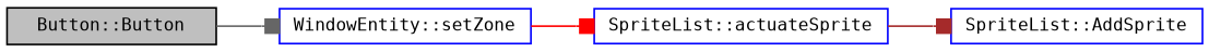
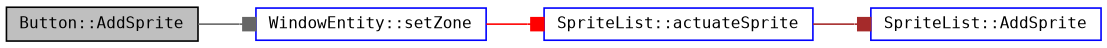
  digraph {
    fontname="DejaVu Sans Mono"
    rankdir=LR
    node [color=blue fillcolor=white fontname="DejaVu Sans Mono" fontsize=10 shape=record style=filled]
    edge [arrowhead=box fontname="DejaVu Sans Mono" fontsize=10 labelfontname=Helvetica labelfontsize=10 style=solid]
-   n1 [color=black fillcolor=grey75 fontcolor=black height=0.2 label="Button::Button" width=0.4]
+   n1 [color=black fillcolor=grey75 fontcolor=black height=0.2 label="Button::AddSprite" width=0.4]
    n2 [height=0.2 label="WindowEntity::setZone" width=0.4]
    n3 [height=0.2 label="SpriteList::actuateSprite" width=0.4]
    n4 [height=0.2 label="SpriteList::AddSprite" width=0.4]
    n1 -> n2 [color=gray40]
    n2 -> n3 [color=red]
    n3 -> n4 [color=brown]
  }
